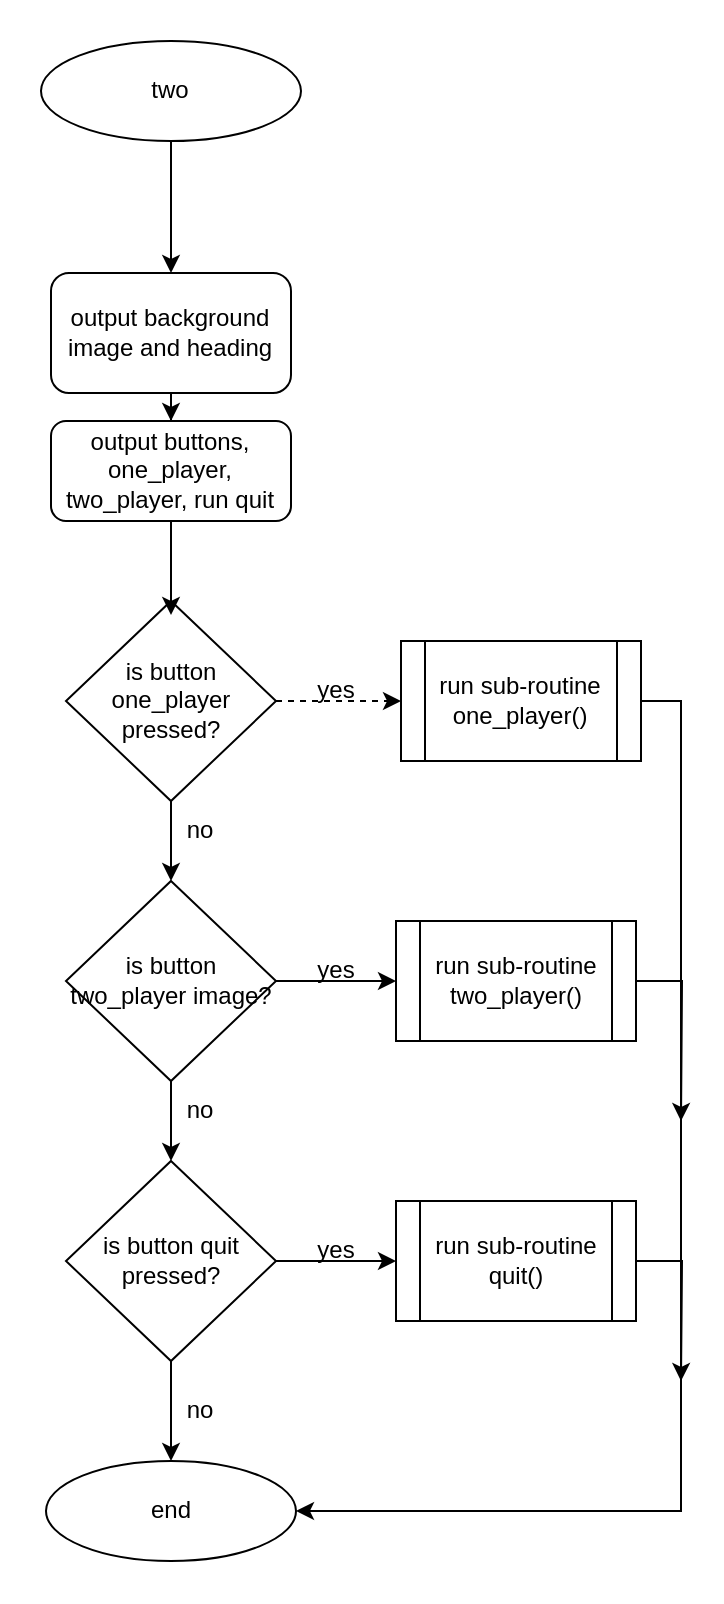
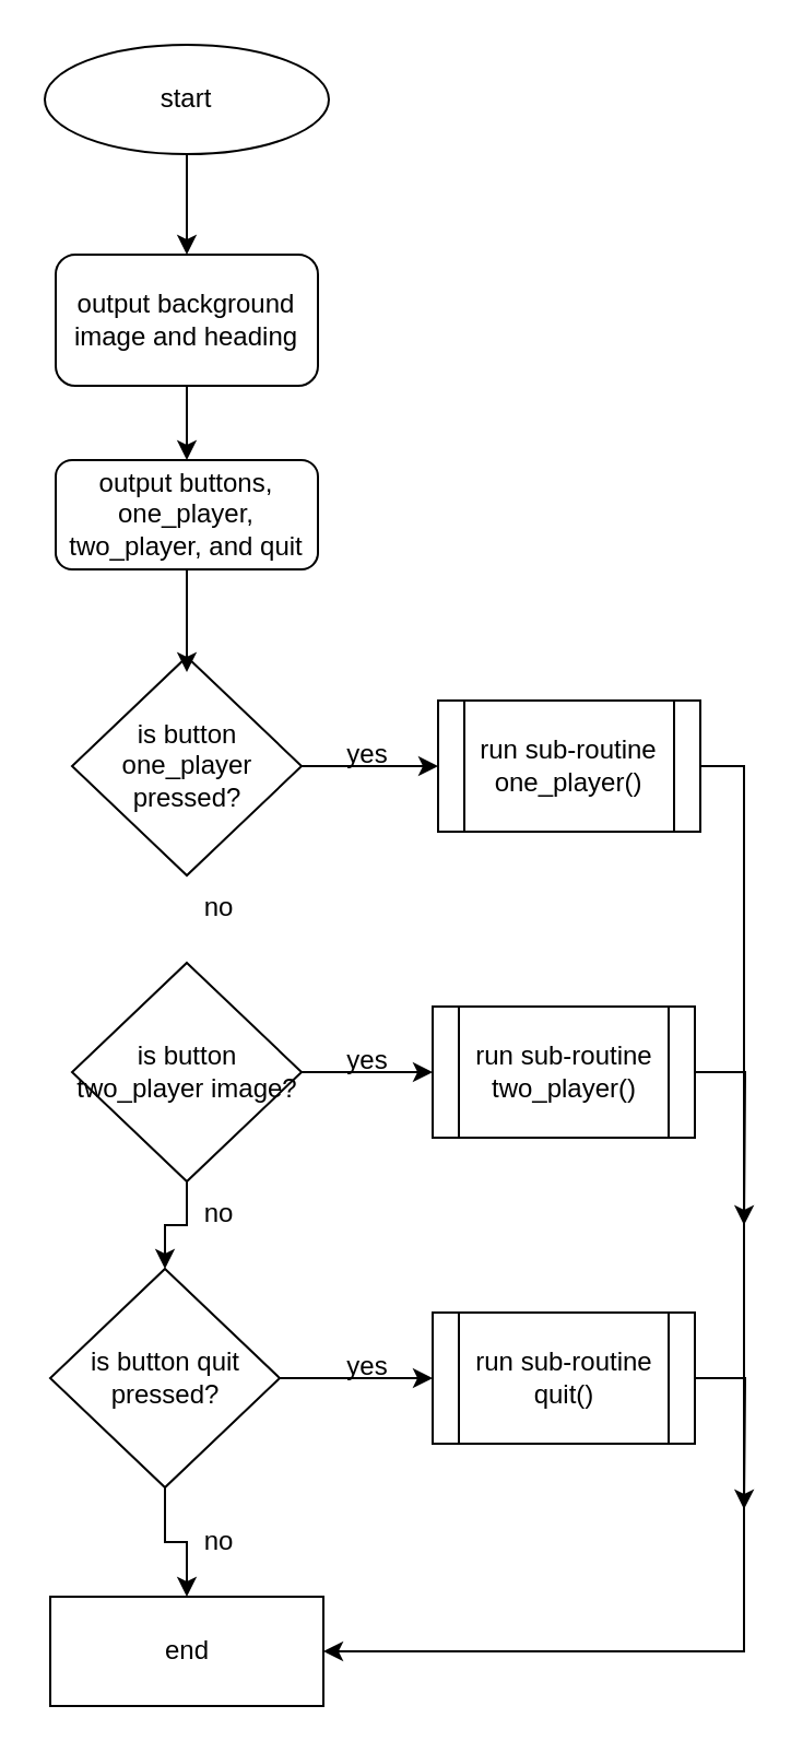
  <mxCell id="0" />
  <mxCell id="1" parent="0" />
  <mxCell id="2" style="edgeStyle=orthogonalEdgeStyle;rounded=0;orthogonalLoop=1;jettySize=auto;html=1;exitX=0.5;exitY=1;exitDx=0;exitDy=0;" edge="1" parent="1" source="3" target="5"><mxGeometry relative="1" as="geometry" /></mxCell>
- <mxCell id="3" value="two" style="ellipse;whiteSpace=wrap;html=1;" vertex="1" parent="1"><mxGeometry x="20" y="20" width="130" height="50" as="geometry" /></mxCell>
+ <mxCell id="3" value="start" style="ellipse;whiteSpace=wrap;html=1;" vertex="1" parent="1"><mxGeometry x="20" y="20" width="130" height="50" as="geometry" /></mxCell>
  <mxCell id="4" style="edgeStyle=orthogonalEdgeStyle;rounded=0;orthogonalLoop=1;jettySize=auto;html=1;exitX=0.5;exitY=1;exitDx=0;exitDy=0;" edge="1" parent="1" source="5" target="6"><mxGeometry relative="1" as="geometry" /></mxCell>
- <mxCell id="5" value="output background image and heading" style="rounded=1;whiteSpace=wrap;html=1;" vertex="1" parent="1"><mxGeometry x="25" y="136" width="120" height="60" as="geometry" /></mxCell>
- <mxCell id="6" value="output buttons, one_player, two_player, run quit" style="rounded=1;whiteSpace=wrap;html=1;" vertex="1" parent="1"><mxGeometry x="25" y="210" width="120" height="50" as="geometry" /></mxCell>
- <mxCell id="7" style="edgeStyle=orthogonalEdgeStyle;rounded=0;orthogonalLoop=1;jettySize=auto;html=1;exitX=1;exitY=0.5;exitDx=0;exitDy=0;dashed=1;" edge="1" parent="1" source="9" target="12"><mxGeometry relative="1" as="geometry" /></mxCell>
- <mxCell id="8" style="edgeStyle=orthogonalEdgeStyle;rounded=0;orthogonalLoop=1;jettySize=auto;html=1;exitX=0.5;exitY=1;exitDx=0;exitDy=0;entryX=0.5;entryY=0;entryDx=0;entryDy=0;" edge="1" parent="1" source="9" target="16"><mxGeometry relative="1" as="geometry" /></mxCell>
+ <mxCell id="5" value="output background image and heading" style="rounded=1;whiteSpace=wrap;html=1;" vertex="1" parent="1"><mxGeometry x="25" y="116" width="120" height="60" as="geometry" /></mxCell>
+ <mxCell id="6" value="output buttons, one_player, two_player, and quit" style="rounded=1;whiteSpace=wrap;html=1;" vertex="1" parent="1"><mxGeometry x="25" y="210" width="120" height="50" as="geometry" /></mxCell>
+ <mxCell id="7" style="edgeStyle=orthogonalEdgeStyle;rounded=0;orthogonalLoop=1;jettySize=auto;html=1;exitX=1;exitY=0.5;exitDx=0;exitDy=0;" edge="1" parent="1" source="9" target="12"><mxGeometry relative="1" as="geometry" /></mxCell>
  <mxCell id="9" value="is button one_player pressed?" style="rhombus;whiteSpace=wrap;html=1;" vertex="1" parent="1"><mxGeometry x="32.5" y="300" width="105" height="100" as="geometry" /></mxCell>
  <mxCell id="10" style="edgeStyle=orthogonalEdgeStyle;rounded=0;orthogonalLoop=1;jettySize=auto;html=1;exitX=0.5;exitY=1;exitDx=0;exitDy=0;entryX=0.5;entryY=0.07;entryDx=0;entryDy=0;entryPerimeter=0;" edge="1" parent="1" source="6" target="9"><mxGeometry relative="1" as="geometry" /></mxCell>
  <mxCell id="11" style="edgeStyle=orthogonalEdgeStyle;rounded=0;orthogonalLoop=1;jettySize=auto;html=1;exitX=1;exitY=0.5;exitDx=0;exitDy=0;entryX=1;entryY=0.5;entryDx=0;entryDy=0;" edge="1" parent="1" source="12" target="28"><mxGeometry relative="1" as="geometry" /></mxCell>
  <mxCell id="12" value="run sub-routine one_player()" style="shape=process;whiteSpace=wrap;html=1;backgroundOutline=1;" vertex="1" parent="1"><mxGeometry x="200" y="320" width="120" height="60" as="geometry" /></mxCell>
  <mxCell id="13" value="yes" style="text;html=1;align=center;verticalAlign=middle;whiteSpace=wrap;rounded=0;" vertex="1" parent="1"><mxGeometry x="137.5" y="330" width="60" height="30" as="geometry" /></mxCell>
  <mxCell id="14" style="edgeStyle=orthogonalEdgeStyle;rounded=0;orthogonalLoop=1;jettySize=auto;html=1;exitX=1;exitY=0.5;exitDx=0;exitDy=0;" edge="1" parent="1" source="16" target="19"><mxGeometry relative="1" as="geometry" /></mxCell>
  <mxCell id="15" style="edgeStyle=orthogonalEdgeStyle;rounded=0;orthogonalLoop=1;jettySize=auto;html=1;exitX=0.5;exitY=1;exitDx=0;exitDy=0;entryX=0.5;entryY=0;entryDx=0;entryDy=0;" edge="1" parent="1" source="16" target="23"><mxGeometry relative="1" as="geometry" /></mxCell>
  <mxCell id="16" value="is button two_player image?" style="rhombus;whiteSpace=wrap;html=1;" vertex="1" parent="1"><mxGeometry x="32.5" y="440" width="105" height="100" as="geometry" /></mxCell>
  <mxCell id="17" value="no" style="text;html=1;align=center;verticalAlign=middle;whiteSpace=wrap;rounded=0;" vertex="1" parent="1"><mxGeometry x="70" y="400" width="60" height="30" as="geometry" /></mxCell>
  <mxCell id="18" style="edgeStyle=orthogonalEdgeStyle;rounded=0;orthogonalLoop=1;jettySize=auto;html=1;exitX=1;exitY=0.5;exitDx=0;exitDy=0;" edge="1" parent="1" source="19"><mxGeometry relative="1" as="geometry"><mxPoint x="340" y="560" as="targetPoint" /></mxGeometry></mxCell>
  <mxCell id="19" value="run sub-routine two_player()" style="shape=process;whiteSpace=wrap;html=1;backgroundOutline=1;" vertex="1" parent="1"><mxGeometry x="197.5" y="460" width="120" height="60" as="geometry" /></mxCell>
  <mxCell id="20" value="yes" style="text;html=1;align=center;verticalAlign=middle;whiteSpace=wrap;rounded=0;" vertex="1" parent="1"><mxGeometry x="137.5" y="470" width="60" height="30" as="geometry" /></mxCell>
  <mxCell id="21" style="edgeStyle=orthogonalEdgeStyle;rounded=0;orthogonalLoop=1;jettySize=auto;html=1;" edge="1" parent="1" source="23" target="26"><mxGeometry relative="1" as="geometry" /></mxCell>
  <mxCell id="22" style="edgeStyle=orthogonalEdgeStyle;rounded=0;orthogonalLoop=1;jettySize=auto;html=1;exitX=0.5;exitY=1;exitDx=0;exitDy=0;" edge="1" parent="1" source="23" target="28"><mxGeometry relative="1" as="geometry" /></mxCell>
- <mxCell id="23" value="is button quit pressed?" style="rhombus;whiteSpace=wrap;html=1;" vertex="1" parent="1"><mxGeometry x="32.5" y="580" width="105" height="100" as="geometry" /></mxCell>
+ <mxCell id="23" value="is button quit pressed?" style="rhombus;whiteSpace=wrap;html=1;" vertex="1" parent="1"><mxGeometry x="22.5" y="580" width="105" height="100" as="geometry" /></mxCell>
  <mxCell id="24" value="no" style="text;html=1;align=center;verticalAlign=middle;whiteSpace=wrap;rounded=0;" vertex="1" parent="1"><mxGeometry x="70" y="540" width="60" height="30" as="geometry" /></mxCell>
  <mxCell id="25" style="edgeStyle=orthogonalEdgeStyle;rounded=0;orthogonalLoop=1;jettySize=auto;html=1;exitX=1;exitY=0.5;exitDx=0;exitDy=0;" edge="1" parent="1" source="26"><mxGeometry relative="1" as="geometry"><mxPoint x="340" y="690" as="targetPoint" /></mxGeometry></mxCell>
  <mxCell id="26" value="run sub-routine quit()" style="shape=process;whiteSpace=wrap;html=1;backgroundOutline=1;" vertex="1" parent="1"><mxGeometry x="197.5" y="600" width="120" height="60" as="geometry" /></mxCell>
  <mxCell id="27" value="yes" style="text;html=1;align=center;verticalAlign=middle;whiteSpace=wrap;rounded=0;" vertex="1" parent="1"><mxGeometry x="137.5" y="610" width="60" height="30" as="geometry" /></mxCell>
- <mxCell id="28" value="end" style="ellipse;whiteSpace=wrap;html=1;" vertex="1" parent="1"><mxGeometry x="22.5" y="730" width="125" height="50" as="geometry" /></mxCell>
+ <mxCell id="28" value="end" style="whiteSpace=wrap;html=1;rounded=0;" vertex="1" parent="1"><mxGeometry x="22.5" y="730" width="125" height="50" as="geometry" /></mxCell>
  <mxCell id="29" value="no" style="text;html=1;align=center;verticalAlign=middle;whiteSpace=wrap;rounded=0;" vertex="1" parent="1"><mxGeometry x="70" y="690" width="60" height="30" as="geometry" /></mxCell>
